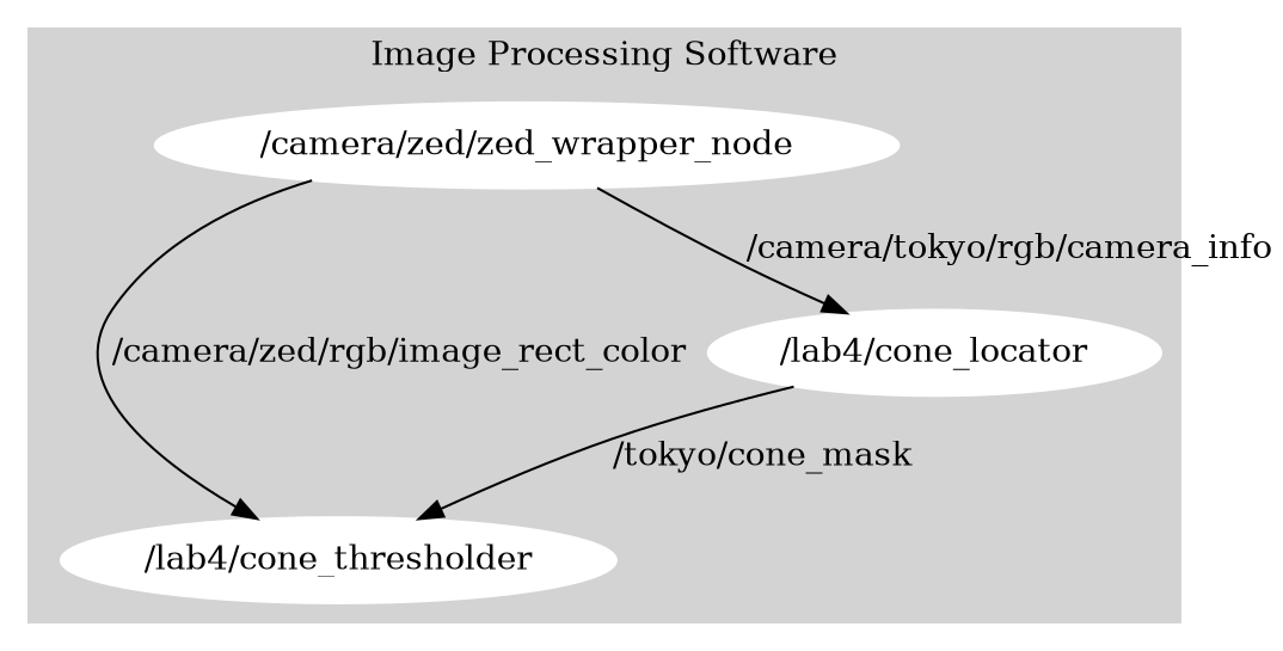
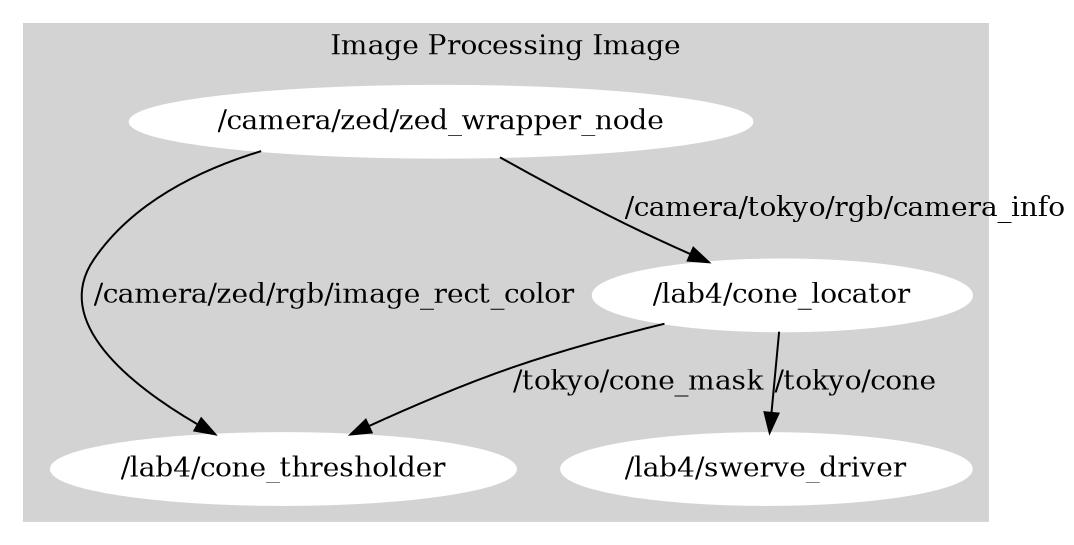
  digraph {
    node [color=white style=filled]
    n1 [label="/camera/zed/zed_wrapper_node"]
    n2 [label="/lab4/cone_thresholder"]
    n3 [label="/lab4/cone_locator"]
+   n4 [label="/lab4/swerve_driver"]
    subgraph cluster_1 {
      color=lightgrey
-     label="Image Processing Software"
+     label="Image Processing Image"
      style=filled
      n1
      n2
      n3
+     n4
    }
    n1 -> n2 [label="/camera/zed/rgb/image_rect_color"]
    n1 -> n3 [label="/camera/tokyo/rgb/camera_info"]
    n3 -> n2 [label="/tokyo/cone_mask"]
+   n3 -> n4 [label="/tokyo/cone"]
  }
